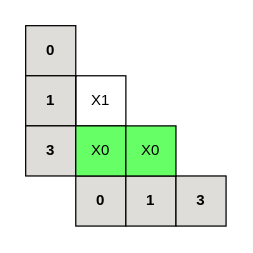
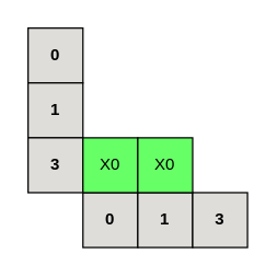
  <mxCell id="0" />
  <mxCell id="1" parent="0" />
  <mxCell id="2" value="0" style="whiteSpace=wrap;html=1;aspect=fixed;fontStyle=1;fillColor=#deddda;" parent="1" vertex="1"><mxGeometry x="20" y="20" width="40" height="40" as="geometry" /></mxCell>
  <mxCell id="3" value="1" style="whiteSpace=wrap;html=1;aspect=fixed;fontStyle=1;fillColor=#deddda;" parent="1" vertex="1"><mxGeometry x="20" y="60" width="40" height="40" as="geometry" /></mxCell>
  <mxCell id="4" value="3" style="whiteSpace=wrap;html=1;aspect=fixed;fontStyle=1;fillColor=#deddda;" parent="1" vertex="1"><mxGeometry x="20" y="100" width="40" height="40" as="geometry" /></mxCell>
  <mxCell id="5" value="0" style="whiteSpace=wrap;html=1;aspect=fixed;fontStyle=1;fillColor=#deddda;" parent="1" vertex="1"><mxGeometry x="60" y="140" width="40" height="40" as="geometry" /></mxCell>
  <mxCell id="6" value="1" style="whiteSpace=wrap;html=1;aspect=fixed;fontStyle=1;fillColor=#deddda;" parent="1" vertex="1"><mxGeometry x="100" y="140" width="40" height="40" as="geometry" /></mxCell>
  <mxCell id="7" value="3" style="whiteSpace=wrap;html=1;aspect=fixed;fontStyle=1;fillColor=#deddda;" parent="1" vertex="1"><mxGeometry x="140" y="140" width="40" height="40" as="geometry" /></mxCell>
- <mxCell id="8" value="X1" style="whiteSpace=wrap;html=1;aspect=fixed;fillColor=none;" parent="1" vertex="1"><mxGeometry x="60" y="60" width="40" height="40" as="geometry" /></mxCell>
  <mxCell id="9" value="&lt;div&gt;X0&lt;/div&gt;" style="whiteSpace=wrap;html=1;aspect=fixed;fillColor=#66FF66;" vertex="1" parent="1"><mxGeometry x="60" y="100" width="40" height="40" as="geometry" /></mxCell>
  <mxCell id="10" value="&lt;div&gt;X0&lt;/div&gt;" style="whiteSpace=wrap;html=1;aspect=fixed;fillColor=#66FF66;" vertex="1" parent="1"><mxGeometry x="100" y="100" width="40" height="40" as="geometry" /></mxCell>
